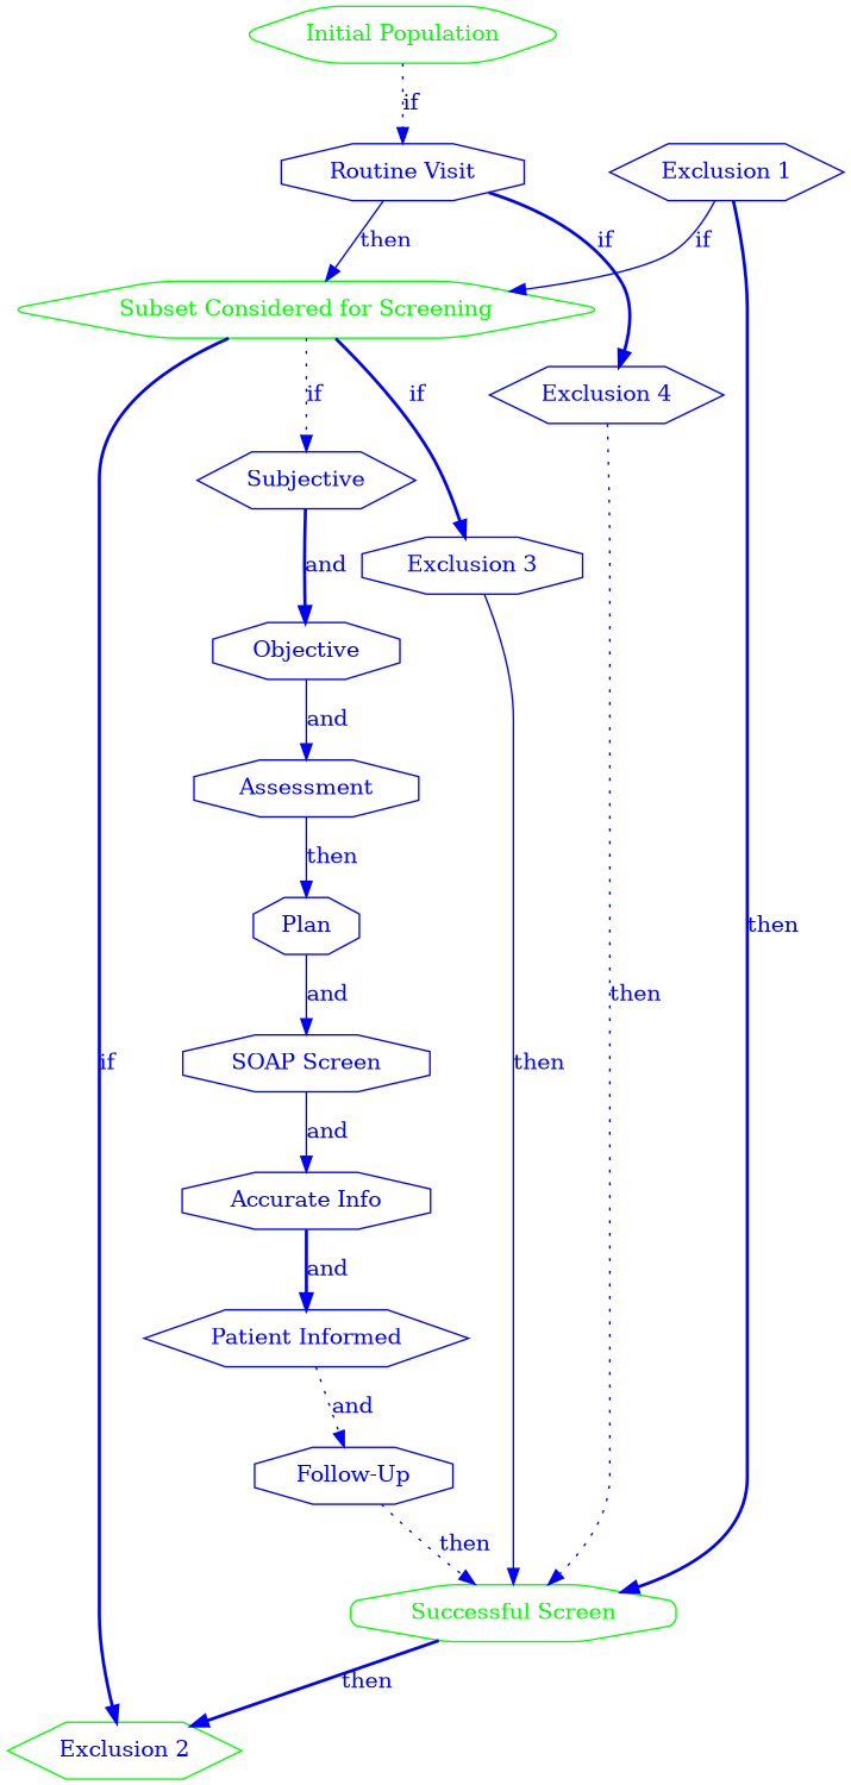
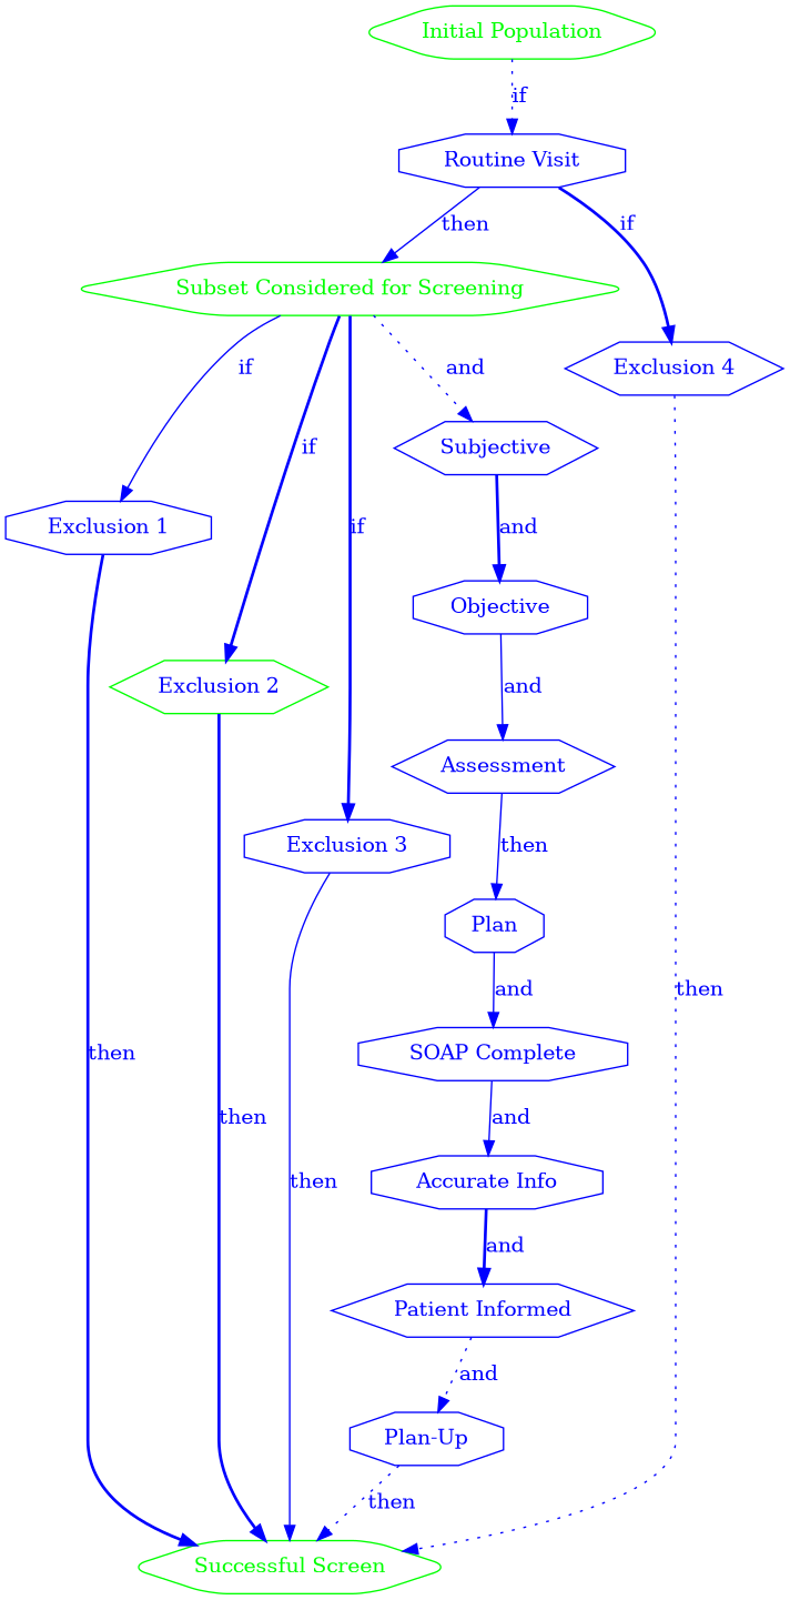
  digraph {
    rankdir=TB
    node [color=blue fontcolor=blue shape=hexagon]
    edge [color=blue fontcolor=blue style=solid]
    n1 [color=green fontcolor=green label="Initial Population" style=rounded]
    n2 [label="Routine Visit" shape=octagon]
    n3 [color=green fontcolor=green label="Subset Considered for Screening" style=rounded]
    n4 [label="Exclusion 4"]
-   n5 [label="Exclusion 1"]
+   n5 [label="Exclusion 1" shape=octagon]
    n6 [color=green label="Exclusion 2"]
    n7 [label="Exclusion 3" shape=octagon]
    n8 [label=Subjective]
-   n9 [color=green fontcolor=green label="Successful Screen" shape=octagon style=rounded]
+   n9 [color=green fontcolor=green label="Successful Screen" style=rounded]
    n10 [label=Objective shape=octagon]
-   n11 [label=Assessment shape=octagon]
+   n11 [label=Assessment]
    n12 [label=Plan shape=octagon]
-   n13 [label="SOAP Screen" shape=octagon]
+   n13 [label="SOAP Complete" shape=octagon]
    n14 [label="Accurate Info" shape=octagon]
    n15 [label="Patient Informed"]
-   n16 [label="Follow-Up" shape=octagon]
+   n16 [label="Plan-Up" shape=octagon]
    n1 -> n2 [label=if style=dotted]
    n2 -> n3 [label=then]
    n2 -> n4 [label=if style=bold]
-   n5 -> n3 [label=if]
+   n3 -> n5 [label=if]
    n3 -> n6 [label=if style=bold]
    n3 -> n7 [label=if style=bold]
-   n3 -> n8 [label=if style=dotted]
+   n3 -> n8 [label=and style=dotted]
    n4 -> n9 [label=then style=dotted]
    n5 -> n9 [label=then style=bold]
-   n9 -> n6 [label=then style=bold]
+   n6 -> n9 [label=then style=bold]
    n7 -> n9 [label=then]
    n8 -> n10 [label=and style=bold]
    n10 -> n11 [label=and]
    n11 -> n12 [label=then]
    n12 -> n13 [label=and]
    n13 -> n14 [label=and]
    n14 -> n15 [label=and style=bold]
    n15 -> n16 [label=and style=dotted]
    n16 -> n9 [label=then style=dotted]
  }
